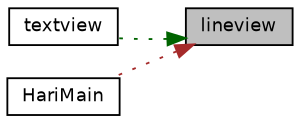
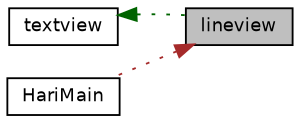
  digraph {
    rankdir=RL
    node [color=black fillcolor=white fontname=Helvetica fontsize=10 shape=record style=filled]
    edge [dir=back fontname=Helvetica fontsize=10 labelfontname=Helvetica labelfontsize=10 style=dotted]
    n1 [fillcolor=grey75 fontcolor=black height=0.2 label=lineview width=0.4]
    n2 [height=0.2 label=textview width=0.4]
    n3 [height=0.2 label=HariMain width=0.4]
-   n1 -> n2 [color=darkgreen]
+   n2 -> n1 [color=darkgreen]
    n1 -> n3 [color=brown]
  }
